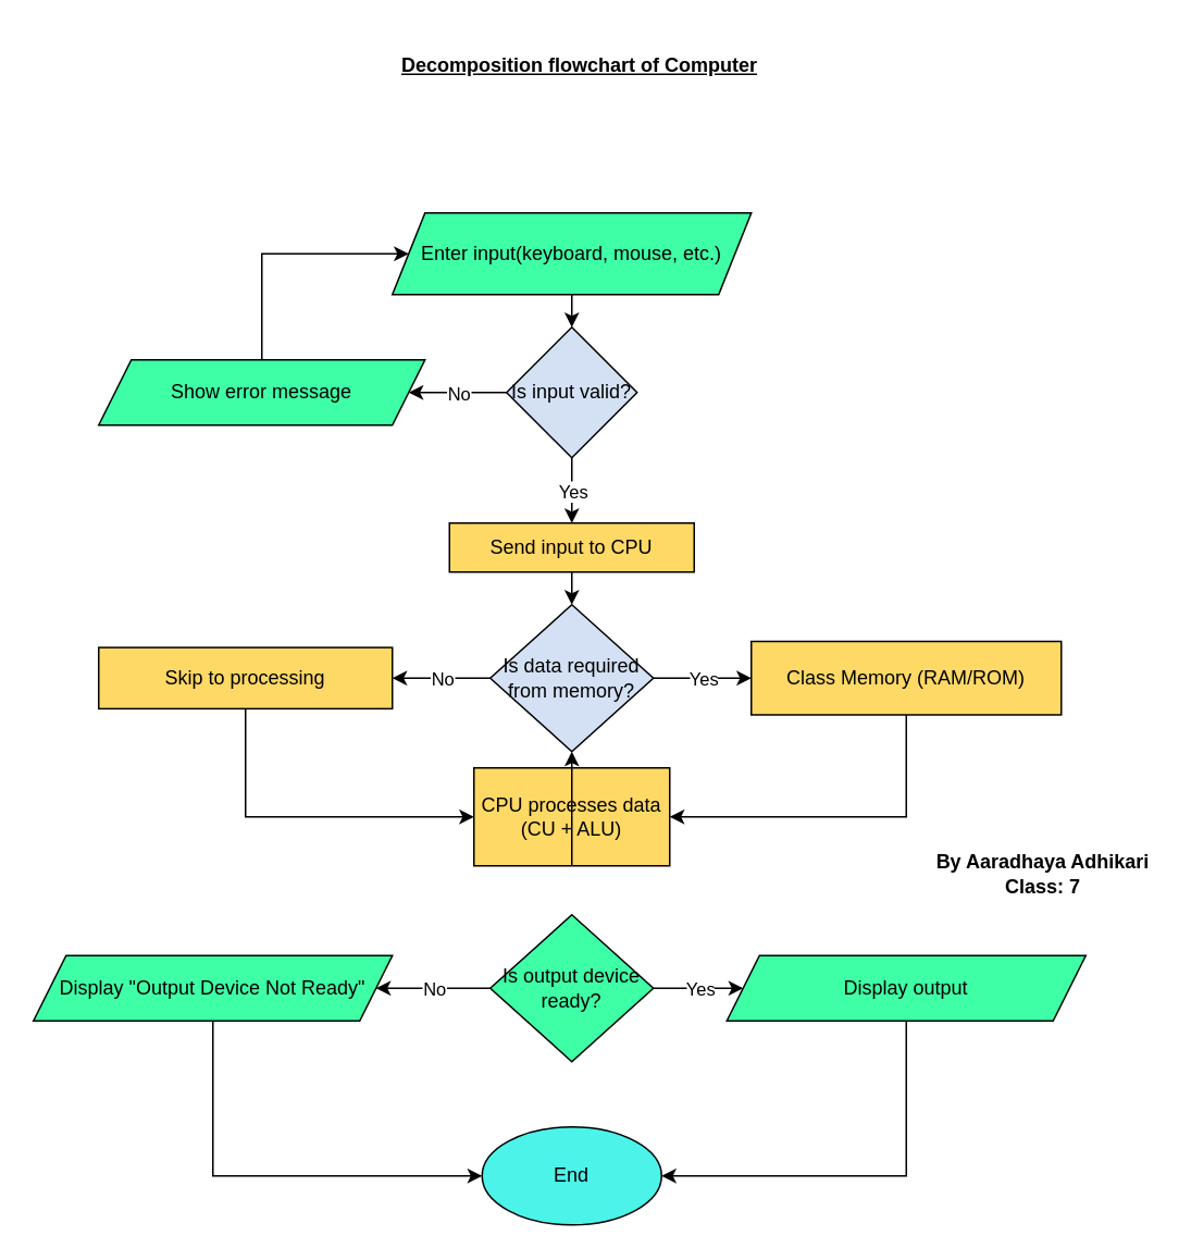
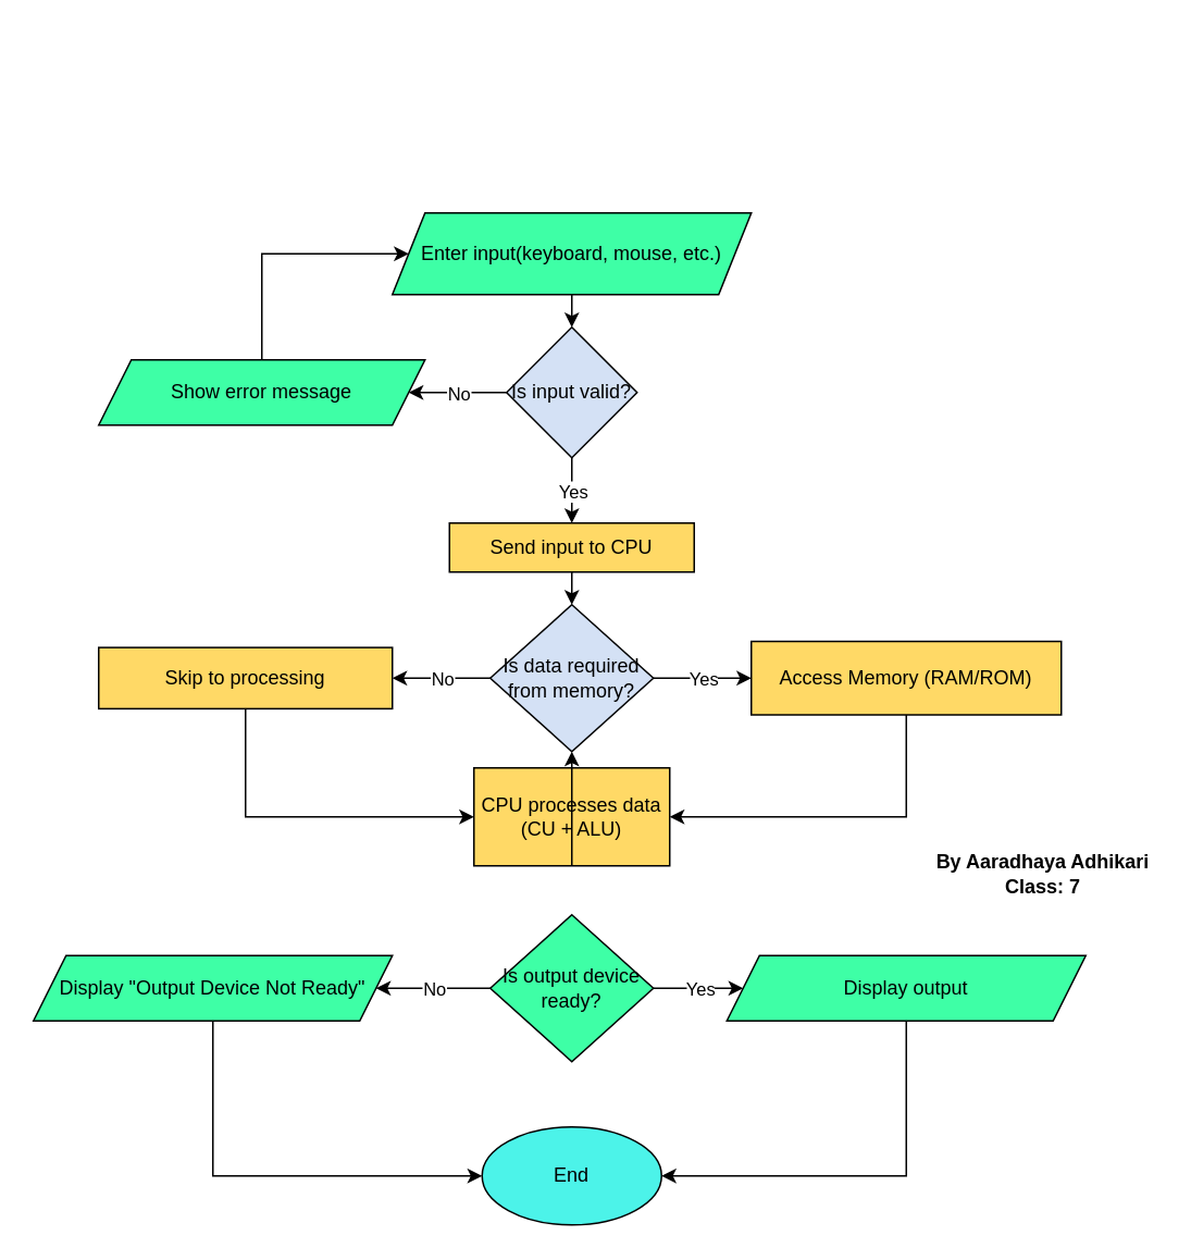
  <mxCell id="0" />
  <mxCell id="1" parent="0" />
- <mxCell id="2" value="&lt;b&gt;&lt;u&gt;Decomposition flowchart of Computer&lt;/u&gt;&lt;/b&gt;" style="text;html=1;align=center;verticalAlign=middle;whiteSpace=wrap;rounded=0;" parent="1" vertex="1"><mxGeometry x="230" y="20" width="250" height="40" as="geometry" /></mxCell>
  <mxCell id="3" value="Enter input(keyboard, mouse, etc.)" style="shape=parallelogram;perimeter=parallelogramPerimeter;whiteSpace=wrap;html=1;fixedSize=1;fillColor=#3EFFA6;" parent="1" vertex="1"><mxGeometry x="240" y="130" width="220" height="50" as="geometry" /></mxCell>
  <mxCell id="4" value="Is input valid?" style="rhombus;whiteSpace=wrap;html=1;fillColor=#D4E1F5;" parent="1" vertex="1"><mxGeometry x="310" y="200" width="80" height="80" as="geometry" /></mxCell>
  <mxCell id="5" value="Show error message" style="shape=parallelogram;perimeter=parallelogramPerimeter;whiteSpace=wrap;html=1;fixedSize=1;fillColor=#3EFFA6;" parent="1" vertex="1"><mxGeometry x="60" y="220" width="200" height="40" as="geometry" /></mxCell>
  <mxCell id="6" value="Send input to CPU" style="rounded=0;whiteSpace=wrap;html=1;fillColor=#FFD966;" parent="1" vertex="1"><mxGeometry x="275" y="320" width="150" height="30" as="geometry" /></mxCell>
  <mxCell id="7" value="Is data required from memory?" style="rhombus;whiteSpace=wrap;html=1;fillColor=#D4E1F5;" parent="1" vertex="1"><mxGeometry x="300" y="370" width="100" height="90" as="geometry" /></mxCell>
- <mxCell id="8" value="Class Memory (RAM/ROM)" style="rounded=0;whiteSpace=wrap;html=1;fillColor=#FFD966;" parent="1" vertex="1"><mxGeometry x="460" y="392.5" width="190" height="45" as="geometry" /></mxCell>
+ <mxCell id="8" value="Access Memory (RAM/ROM)" style="rounded=0;whiteSpace=wrap;html=1;fillColor=#FFD966;" parent="1" vertex="1"><mxGeometry x="460" y="392.5" width="190" height="45" as="geometry" /></mxCell>
  <mxCell id="9" value="Skip to processing" style="rounded=0;whiteSpace=wrap;html=1;fillColor=#FFD966;" parent="1" vertex="1"><mxGeometry x="60" y="396.25" width="180" height="37.5" as="geometry" /></mxCell>
  <mxCell id="10" value="CPU processes data (CU + ALU)" style="rounded=0;whiteSpace=wrap;html=1;fillColor=#FFD966;" parent="1" vertex="1"><mxGeometry x="290" y="470" width="120" height="60" as="geometry" /></mxCell>
  <mxCell id="11" value="End" style="ellipse;whiteSpace=wrap;html=1;fillColor=#4CF3E9;" parent="1" vertex="1"><mxGeometry x="295" y="690" width="110" height="60" as="geometry" /></mxCell>
  <mxCell id="12" value="" style="endArrow=classic;html=1;rounded=0;entryX=0.5;entryY=0;entryDx=0;entryDy=0;exitX=0.5;exitY=1;exitDx=0;exitDy=0;" parent="1" source="3" target="4" edge="1"><mxGeometry width="50" height="50" relative="1" as="geometry"><mxPoint x="330" y="340" as="sourcePoint" /><mxPoint x="380" y="290" as="targetPoint" /></mxGeometry></mxCell>
  <mxCell id="13" value="" style="endArrow=classic;html=1;rounded=0;exitX=0.5;exitY=1;exitDx=0;exitDy=0;entryX=0.5;entryY=0;entryDx=0;entryDy=0;" parent="1" source="4" target="6" edge="1"><mxGeometry relative="1" as="geometry"><mxPoint x="310" y="310" as="sourcePoint" /><mxPoint x="410" y="310" as="targetPoint" /></mxGeometry></mxCell>
  <mxCell id="14" value="Yes" style="edgeLabel;resizable=0;html=1;;align=center;verticalAlign=middle;" parent="13" connectable="0" vertex="1"><mxGeometry relative="1" as="geometry" /></mxCell>
  <mxCell id="15" value="" style="endArrow=classic;html=1;rounded=0;exitX=0;exitY=0.5;exitDx=0;exitDy=0;" parent="1" source="4" target="5" edge="1"><mxGeometry relative="1" as="geometry"><mxPoint x="310" y="300" as="sourcePoint" /><mxPoint x="410" y="300" as="targetPoint" /></mxGeometry></mxCell>
  <mxCell id="16" value="No" style="edgeLabel;resizable=0;html=1;;align=center;verticalAlign=middle;" parent="15" connectable="0" vertex="1"><mxGeometry relative="1" as="geometry" /></mxCell>
  <mxCell id="17" value="" style="endArrow=classic;html=1;rounded=0;entryX=0;entryY=0.5;entryDx=0;entryDy=0;exitX=0.5;exitY=0;exitDx=0;exitDy=0;" parent="1" source="5" target="3" edge="1"><mxGeometry width="50" height="50" relative="1" as="geometry"><mxPoint x="340" y="340" as="sourcePoint" /><mxPoint x="390" y="290" as="targetPoint" /><Array as="points"><mxPoint x="160" y="155" /></Array></mxGeometry></mxCell>
  <mxCell id="18" value="" style="endArrow=classic;html=1;rounded=0;entryX=0.5;entryY=0;entryDx=0;entryDy=0;exitX=0.5;exitY=1;exitDx=0;exitDy=0;" parent="1" source="6" target="7" edge="1"><mxGeometry width="50" height="50" relative="1" as="geometry"><mxPoint x="340" y="410" as="sourcePoint" /><mxPoint x="390" y="360" as="targetPoint" /></mxGeometry></mxCell>
  <mxCell id="19" value="" style="endArrow=classic;html=1;rounded=0;entryX=0;entryY=0.5;entryDx=0;entryDy=0;exitX=1;exitY=0.5;exitDx=0;exitDy=0;" parent="1" source="7" target="8" edge="1"><mxGeometry relative="1" as="geometry"><mxPoint x="280" y="450" as="sourcePoint" /><mxPoint x="380" y="450" as="targetPoint" /></mxGeometry></mxCell>
  <mxCell id="20" value="Yes" style="edgeLabel;resizable=0;html=1;;align=center;verticalAlign=middle;" parent="19" connectable="0" vertex="1"><mxGeometry relative="1" as="geometry" /></mxCell>
  <mxCell id="21" value="" style="endArrow=classic;html=1;rounded=0;entryX=1;entryY=0.5;entryDx=0;entryDy=0;exitX=0;exitY=0.5;exitDx=0;exitDy=0;" parent="1" source="7" target="9" edge="1"><mxGeometry relative="1" as="geometry"><mxPoint x="280" y="450" as="sourcePoint" /><mxPoint x="380" y="450" as="targetPoint" /></mxGeometry></mxCell>
  <mxCell id="22" value="No" style="edgeLabel;resizable=0;html=1;;align=center;verticalAlign=middle;" parent="21" connectable="0" vertex="1"><mxGeometry relative="1" as="geometry" /></mxCell>
  <mxCell id="23" value="" style="endArrow=classic;html=1;rounded=0;entryX=0;entryY=0.5;entryDx=0;entryDy=0;exitX=0.5;exitY=1;exitDx=0;exitDy=0;" parent="1" source="9" target="10" edge="1"><mxGeometry width="50" height="50" relative="1" as="geometry"><mxPoint x="300" y="480" as="sourcePoint" /><mxPoint x="350" y="430" as="targetPoint" /><Array as="points"><mxPoint x="150" y="500" /></Array></mxGeometry></mxCell>
  <mxCell id="24" value="" style="endArrow=classic;html=1;rounded=0;entryX=1;entryY=0.5;entryDx=0;entryDy=0;exitX=0.5;exitY=1;exitDx=0;exitDy=0;" parent="1" source="8" target="10" edge="1"><mxGeometry width="50" height="50" relative="1" as="geometry"><mxPoint x="300" y="480" as="sourcePoint" /><mxPoint x="350" y="430" as="targetPoint" /><Array as="points"><mxPoint x="555" y="500" /></Array></mxGeometry></mxCell>
  <mxCell id="25" value="&lt;b&gt;By Aaradhaya Adhikari&lt;/b&gt;&lt;div&gt;&lt;b&gt;Class: 7&lt;/b&gt;&lt;/div&gt;" style="text;html=1;align=center;verticalAlign=middle;whiteSpace=wrap;rounded=0;" parent="1" vertex="1"><mxGeometry x="570" y="520" width="137.5" height="30" as="geometry" /></mxCell>
  <mxCell id="26" value="Is output device ready?" style="rhombus;whiteSpace=wrap;html=1;fillColor=#3effa6;" vertex="1" parent="1"><mxGeometry x="300" y="560" width="100" height="90" as="geometry" /></mxCell>
  <mxCell id="27" value="" style="endArrow=classic;html=1;rounded=0;exitX=0.5;exitY=1;exitDx=0;exitDy=0;" edge="1" parent="1" source="10" target="7"><mxGeometry width="50" height="50" relative="1" as="geometry"><mxPoint x="330" y="660" as="sourcePoint" /><mxPoint x="380" y="610" as="targetPoint" /></mxGeometry></mxCell>
  <mxCell id="28" value="Display &quot;Output Device Not Ready&quot;" style="shape=parallelogram;perimeter=parallelogramPerimeter;whiteSpace=wrap;html=1;fixedSize=1;fillColor=#3EFFA6;" vertex="1" parent="1"><mxGeometry x="20" y="585" width="220" height="40" as="geometry" /></mxCell>
  <mxCell id="29" value="" style="endArrow=classic;html=1;rounded=0;entryX=1;entryY=0.5;entryDx=0;entryDy=0;exitX=0;exitY=0.5;exitDx=0;exitDy=0;" edge="1" parent="1" source="26" target="28"><mxGeometry relative="1" as="geometry"><mxPoint x="310" y="630" as="sourcePoint" /><mxPoint x="410" y="630" as="targetPoint" /></mxGeometry></mxCell>
  <mxCell id="30" value="No" style="edgeLabel;resizable=0;html=1;;align=center;verticalAlign=middle;" connectable="0" vertex="1" parent="29"><mxGeometry relative="1" as="geometry" /></mxCell>
  <mxCell id="31" value="Display output" style="shape=parallelogram;perimeter=parallelogramPerimeter;whiteSpace=wrap;html=1;fixedSize=1;fillColor=#3EFFA6;" vertex="1" parent="1"><mxGeometry x="445" y="585" width="220" height="40" as="geometry" /></mxCell>
  <mxCell id="32" value="" style="endArrow=classic;html=1;rounded=0;entryX=0;entryY=0.5;entryDx=0;entryDy=0;exitX=1;exitY=0.5;exitDx=0;exitDy=0;" edge="1" parent="1" source="26" target="31"><mxGeometry relative="1" as="geometry"><mxPoint x="290" y="630" as="sourcePoint" /><mxPoint x="390" y="630" as="targetPoint" /></mxGeometry></mxCell>
  <mxCell id="33" value="Yes" style="edgeLabel;resizable=0;html=1;;align=center;verticalAlign=middle;" connectable="0" vertex="1" parent="32"><mxGeometry relative="1" as="geometry" /></mxCell>
  <mxCell id="34" value="" style="endArrow=classic;html=1;rounded=0;exitX=0.5;exitY=1;exitDx=0;exitDy=0;entryX=0;entryY=0.5;entryDx=0;entryDy=0;" edge="1" parent="1" source="28" target="11"><mxGeometry width="50" height="50" relative="1" as="geometry"><mxPoint x="320" y="650" as="sourcePoint" /><mxPoint x="370" y="600" as="targetPoint" /><Array as="points"><mxPoint x="130" y="720" /></Array></mxGeometry></mxCell>
  <mxCell id="35" value="" style="endArrow=classic;html=1;rounded=0;exitX=0.5;exitY=1;exitDx=0;exitDy=0;entryX=1;entryY=0.5;entryDx=0;entryDy=0;" edge="1" parent="1" source="31" target="11"><mxGeometry width="50" height="50" relative="1" as="geometry"><mxPoint x="320" y="650" as="sourcePoint" /><mxPoint x="370" y="600" as="targetPoint" /><Array as="points"><mxPoint x="555" y="720" /></Array></mxGeometry></mxCell>
